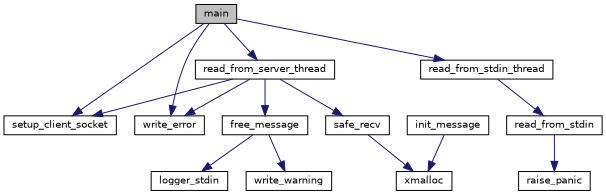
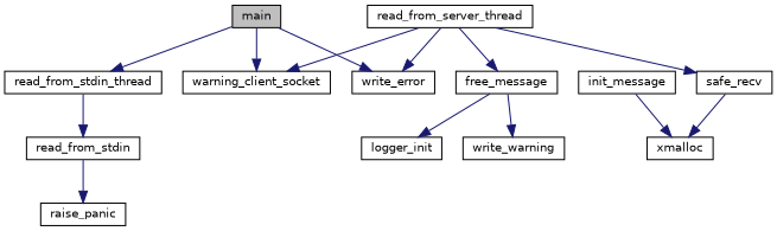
  digraph {
    rankdir=TB
    node [color=black fillcolor=white fontname=Helvetica fontsize=10 shape=record style=filled]
    edge [color=midnightblue fontname=Helvetica fontsize=10 labelfontname=Helvetica labelfontsize=10 style=solid]
    n1 [fillcolor=grey75 fontcolor=black height=0.2 label=main width=0.4]
    n2 [height=0.2 label=read_from_server_thread width=0.4]
-   n3 [height=0.2 label=setup_client_socket width=0.4]
+   n3 [height=0.2 label=warning_client_socket width=0.4]
    n4 [height=0.2 label=write_error width=0.4]
    n5 [height=0.2 label=read_from_stdin_thread width=0.4]
-   n6 [height=0.2 label=logger_stdin width=0.4]
+   n6 [height=0.2 label=logger_init width=0.4]
    n7 [height=0.2 label=free_message width=0.4]
    n8 [height=0.2 label=safe_recv width=0.4]
    n9 [height=0.2 label=read_from_stdin width=0.4]
    n10 [height=0.2 label=write_warning width=0.4]
    n11 [height=0.2 label=xmalloc width=0.4]
    n12 [height=0.2 label=raise_panic width=0.4]
    n13 [height=0.2 label=init_message width=0.4]
-   n1 -> n2
    n1 -> n3
    n1 -> n4
    n1 -> n5
    n2 -> n3
    n2 -> n4
    n2 -> n7
    n2 -> n8
    n5 -> n9
    n7 -> n6
    n7 -> n10
    n8 -> n11
    n9 -> n12
    n13 -> n11
  }
